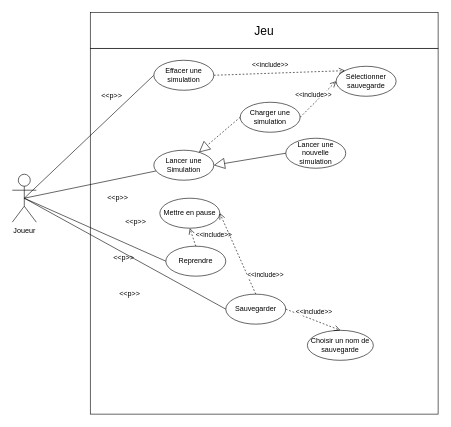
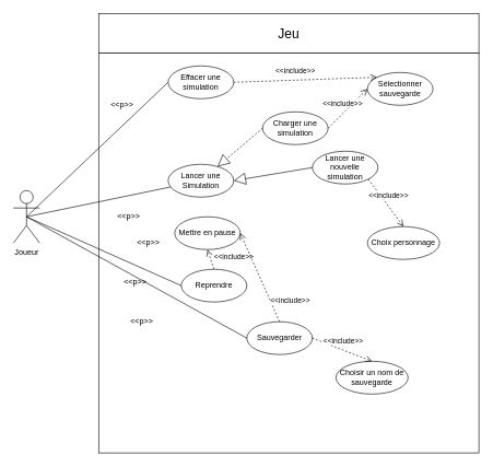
  <mxCell id="0" />
  <mxCell id="1" parent="0" />
  <mxCell id="2" value="" style="rounded=0;whiteSpace=wrap;html=1;" parent="1" vertex="1"><mxGeometry x="150" y="80" width="580" height="610" as="geometry" /></mxCell>
  <mxCell id="3" value="&lt;div&gt;Joueur&lt;/div&gt;" style="shape=umlActor;verticalLabelPosition=bottom;verticalAlign=top;html=1;outlineConnect=0;" parent="1" vertex="1"><mxGeometry x="20" y="290" width="40" height="80" as="geometry" /></mxCell>
  <mxCell id="4" value="" style="endArrow=none;html=1;exitX=0.5;exitY=0.5;exitDx=0;exitDy=0;exitPerimeter=0;" parent="1" source="3" target="6" edge="1"><mxGeometry width="50" height="50" relative="1" as="geometry"><mxPoint x="380" y="420" as="sourcePoint" /><mxPoint x="200" y="280" as="targetPoint" /></mxGeometry></mxCell>
  <mxCell id="5" value="&amp;lt;&amp;lt;p&amp;gt;&amp;gt;" style="text;html=1;strokeColor=none;fillColor=none;align=center;verticalAlign=middle;whiteSpace=wrap;rounded=0;rotation=0;" parent="1" vertex="1"><mxGeometry x="176" y="320" width="40" height="20" as="geometry" /></mxCell>
  <mxCell id="6" value="&lt;div&gt;Lancer une&lt;/div&gt;&lt;div&gt;Simulation&lt;br&gt;&lt;/div&gt;" style="ellipse;whiteSpace=wrap;html=1;" parent="1" vertex="1"><mxGeometry x="256" y="250" width="100" height="50" as="geometry" /></mxCell>
+ <mxCell id="7" value="Choix personnage" style="ellipse;whiteSpace=wrap;html=1;" parent="1" vertex="1"><mxGeometry x="560" y="345" width="110" height="50" as="geometry" /></mxCell>
+ <mxCell id="8" value="&lt;div&gt;&amp;lt;&amp;lt;include&amp;gt;&amp;gt;&lt;/div&gt;" style="html=1;verticalAlign=bottom;endArrow=open;dashed=1;endSize=8;exitX=1;exitY=1;exitDx=0;exitDy=0;entryX=0.5;entryY=0;entryDx=0;entryDy=0;" parent="1" source="27" target="7" edge="1"><mxGeometry y="5" relative="1" as="geometry"><mxPoint x="476" y="322.5" as="sourcePoint" /><mxPoint x="376" y="322.5" as="targetPoint" /><mxPoint as="offset" /></mxGeometry></mxCell>
  <mxCell id="9" value="&lt;font style=&quot;font-size: 20px&quot;&gt;Jeu&lt;/font&gt;" style="rounded=0;whiteSpace=wrap;html=1;" parent="1" vertex="1"><mxGeometry x="150" y="20" width="580" height="60" as="geometry" /></mxCell>
  <mxCell id="10" value="Sauvegarder" style="ellipse;whiteSpace=wrap;html=1;" parent="1" vertex="1"><mxGeometry x="376" y="490" width="100" height="50" as="geometry" /></mxCell>
  <mxCell id="11" value="Charger une simulation" style="ellipse;whiteSpace=wrap;html=1;" parent="1" vertex="1"><mxGeometry x="400" y="170" width="100" height="50" as="geometry" /></mxCell>
  <mxCell id="12" value="Mettre en pause" style="ellipse;whiteSpace=wrap;html=1;" parent="1" vertex="1"><mxGeometry x="266" y="330" width="100" height="50" as="geometry" /></mxCell>
  <mxCell id="13" value="" style="endArrow=none;html=1;entryX=0;entryY=0.5;entryDx=0;entryDy=0;" parent="1" target="10" edge="1"><mxGeometry width="50" height="50" relative="1" as="geometry"><mxPoint x="40" y="330" as="sourcePoint" /><mxPoint x="266.472" y="177.301" as="targetPoint" /></mxGeometry></mxCell>
  <mxCell id="14" value="&amp;lt;&amp;lt;p&amp;gt;&amp;gt;" style="text;html=1;strokeColor=none;fillColor=none;align=center;verticalAlign=middle;whiteSpace=wrap;rounded=0;rotation=0;" parent="1" vertex="1"><mxGeometry x="206" y="360" width="40" height="20" as="geometry" /></mxCell>
  <mxCell id="15" value="&amp;lt;&amp;lt;p&amp;gt;&amp;gt;" style="text;html=1;strokeColor=none;fillColor=none;align=center;verticalAlign=middle;whiteSpace=wrap;rounded=0;rotation=0;" parent="1" vertex="1"><mxGeometry x="186" y="420" width="40" height="20" as="geometry" /></mxCell>
  <mxCell id="16" value="Reprendre" style="ellipse;whiteSpace=wrap;html=1;" parent="1" vertex="1"><mxGeometry x="276" y="410" width="100" height="50" as="geometry" /></mxCell>
  <mxCell id="17" value="" style="endArrow=none;html=1;exitX=0.5;exitY=0.5;exitDx=0;exitDy=0;exitPerimeter=0;entryX=0;entryY=0.5;entryDx=0;entryDy=0;" parent="1" source="3" target="16" edge="1"><mxGeometry width="50" height="50" relative="1" as="geometry"><mxPoint x="50" y="290" as="sourcePoint" /><mxPoint x="240" y="425" as="targetPoint" /></mxGeometry></mxCell>
  <mxCell id="18" value="&lt;div&gt;&amp;lt;&amp;lt;include&amp;gt;&amp;gt;&lt;/div&gt;" style="html=1;verticalAlign=bottom;endArrow=open;dashed=1;endSize=8;exitX=0.5;exitY=0;exitDx=0;exitDy=0;entryX=0.5;entryY=1;entryDx=0;entryDy=0;" parent="1" source="16" target="12" edge="1"><mxGeometry x="-1" y="-32" relative="1" as="geometry"><mxPoint x="341.355" y="377.322" as="sourcePoint" /><mxPoint x="325.882" y="339.507" as="targetPoint" /><mxPoint as="offset" /></mxGeometry></mxCell>
  <mxCell id="19" value="&amp;lt;&amp;lt;p&amp;gt;&amp;gt;" style="text;html=1;strokeColor=none;fillColor=none;align=center;verticalAlign=middle;whiteSpace=wrap;rounded=0;rotation=0;" parent="1" vertex="1"><mxGeometry x="166" y="150" width="40" height="20" as="geometry" /></mxCell>
  <mxCell id="20" value="&lt;div&gt;&amp;lt;&amp;lt;include&amp;gt;&amp;gt;&lt;/div&gt;" style="html=1;verticalAlign=bottom;endArrow=open;dashed=1;endSize=8;exitX=0.5;exitY=0;exitDx=0;exitDy=0;entryX=1;entryY=0.5;entryDx=0;entryDy=0;" edge="1" parent="1" source="10" target="12"><mxGeometry x="-0.816" y="-24" relative="1" as="geometry"><mxPoint x="296" y="570" as="sourcePoint" /><mxPoint x="256" y="590" as="targetPoint" /><mxPoint as="offset" /></mxGeometry></mxCell>
  <mxCell id="21" value="&lt;div&gt;&amp;lt;&amp;lt;include&amp;gt;&amp;gt;&lt;/div&gt;" style="html=1;verticalAlign=bottom;endArrow=open;dashed=1;endSize=8;exitX=1;exitY=0.5;exitDx=0;exitDy=0;entryX=0;entryY=0.5;entryDx=0;entryDy=0;" edge="1" parent="1" source="11" target="22"><mxGeometry x="-0.143" y="5" relative="1" as="geometry"><mxPoint x="800" y="712.5" as="sourcePoint" /><mxPoint x="740" y="577.5" as="targetPoint" /><mxPoint as="offset" /></mxGeometry></mxCell>
  <mxCell id="22" value="Sélectionner sauvegarde" style="ellipse;whiteSpace=wrap;html=1;" vertex="1" parent="1"><mxGeometry x="560" y="110" width="100" height="50" as="geometry" /></mxCell>
  <mxCell id="23" value="&amp;lt;&amp;lt;p&amp;gt;&amp;gt;" style="text;html=1;strokeColor=none;fillColor=none;align=center;verticalAlign=middle;whiteSpace=wrap;rounded=0;rotation=0;" vertex="1" parent="1"><mxGeometry x="196" y="480" width="40" height="20" as="geometry" /></mxCell>
  <mxCell id="24" value="&lt;div&gt;&amp;lt;&amp;lt;include&amp;gt;&amp;gt;&lt;/div&gt;" style="html=1;verticalAlign=bottom;endArrow=open;dashed=1;endSize=8;exitX=1;exitY=0.5;exitDx=0;exitDy=0;entryX=0;entryY=0;entryDx=0;entryDy=0;" edge="1" parent="1" source="26" target="22"><mxGeometry x="-0.143" y="5" relative="1" as="geometry"><mxPoint x="760" y="655" as="sourcePoint" /><mxPoint x="820" y="705" as="targetPoint" /><mxPoint as="offset" /></mxGeometry></mxCell>
  <mxCell id="25" value="" style="endArrow=none;html=1;entryX=0;entryY=0.5;entryDx=0;entryDy=0;exitX=0.5;exitY=0.5;exitDx=0;exitDy=0;exitPerimeter=0;" edge="1" parent="1" source="3" target="26"><mxGeometry width="50" height="50" relative="1" as="geometry"><mxPoint x="80" y="230" as="sourcePoint" /><mxPoint x="230" y="445" as="targetPoint" /></mxGeometry></mxCell>
  <mxCell id="26" value="Effacer une simulation" style="ellipse;whiteSpace=wrap;html=1;" vertex="1" parent="1"><mxGeometry x="256" y="100" width="100" height="50" as="geometry" /></mxCell>
  <mxCell id="27" value="&lt;div&gt;Lancer une nouvelle&lt;/div&gt;&lt;div&gt;simulation&lt;br&gt;&lt;/div&gt;" style="ellipse;whiteSpace=wrap;html=1;" vertex="1" parent="1"><mxGeometry x="476" y="230" width="100" height="50" as="geometry" /></mxCell>
  <mxCell id="28" value="" style="endArrow=block;endSize=16;endFill=0;html=1;entryX=1;entryY=0.5;entryDx=0;entryDy=0;exitX=0;exitY=0.5;exitDx=0;exitDy=0;" edge="1" parent="1" source="27" target="6"><mxGeometry width="160" relative="1" as="geometry"><mxPoint x="430" y="380" as="sourcePoint" /><mxPoint x="590" y="380" as="targetPoint" /></mxGeometry></mxCell>
  <mxCell id="29" value="" style="endArrow=block;endSize=16;endFill=0;html=1;exitX=0;exitY=0.5;exitDx=0;exitDy=0;dashed=1;" edge="1" parent="1" source="11" target="6"><mxGeometry width="160" relative="1" as="geometry"><mxPoint x="386" y="200" as="sourcePoint" /><mxPoint x="266" y="220" as="targetPoint" /></mxGeometry></mxCell>
  <mxCell id="30" value="Choisir un nom de sauvegarde" style="ellipse;whiteSpace=wrap;html=1;" vertex="1" parent="1"><mxGeometry x="512" y="550.32" width="110" height="50" as="geometry" /></mxCell>
  <mxCell id="31" value="&lt;div&gt;&amp;lt;&amp;lt;include&amp;gt;&amp;gt;&lt;/div&gt;" style="html=1;verticalAlign=bottom;endArrow=open;dashed=1;endSize=8;exitX=1;exitY=0.5;exitDx=0;exitDy=0;entryX=0.5;entryY=0;entryDx=0;entryDy=0;" edge="1" parent="1" target="30" source="10"><mxGeometry y="5" relative="1" as="geometry"><mxPoint x="476" y="490" as="sourcePoint" /><mxPoint x="328" y="527.82" as="targetPoint" /><mxPoint as="offset" /></mxGeometry></mxCell>
